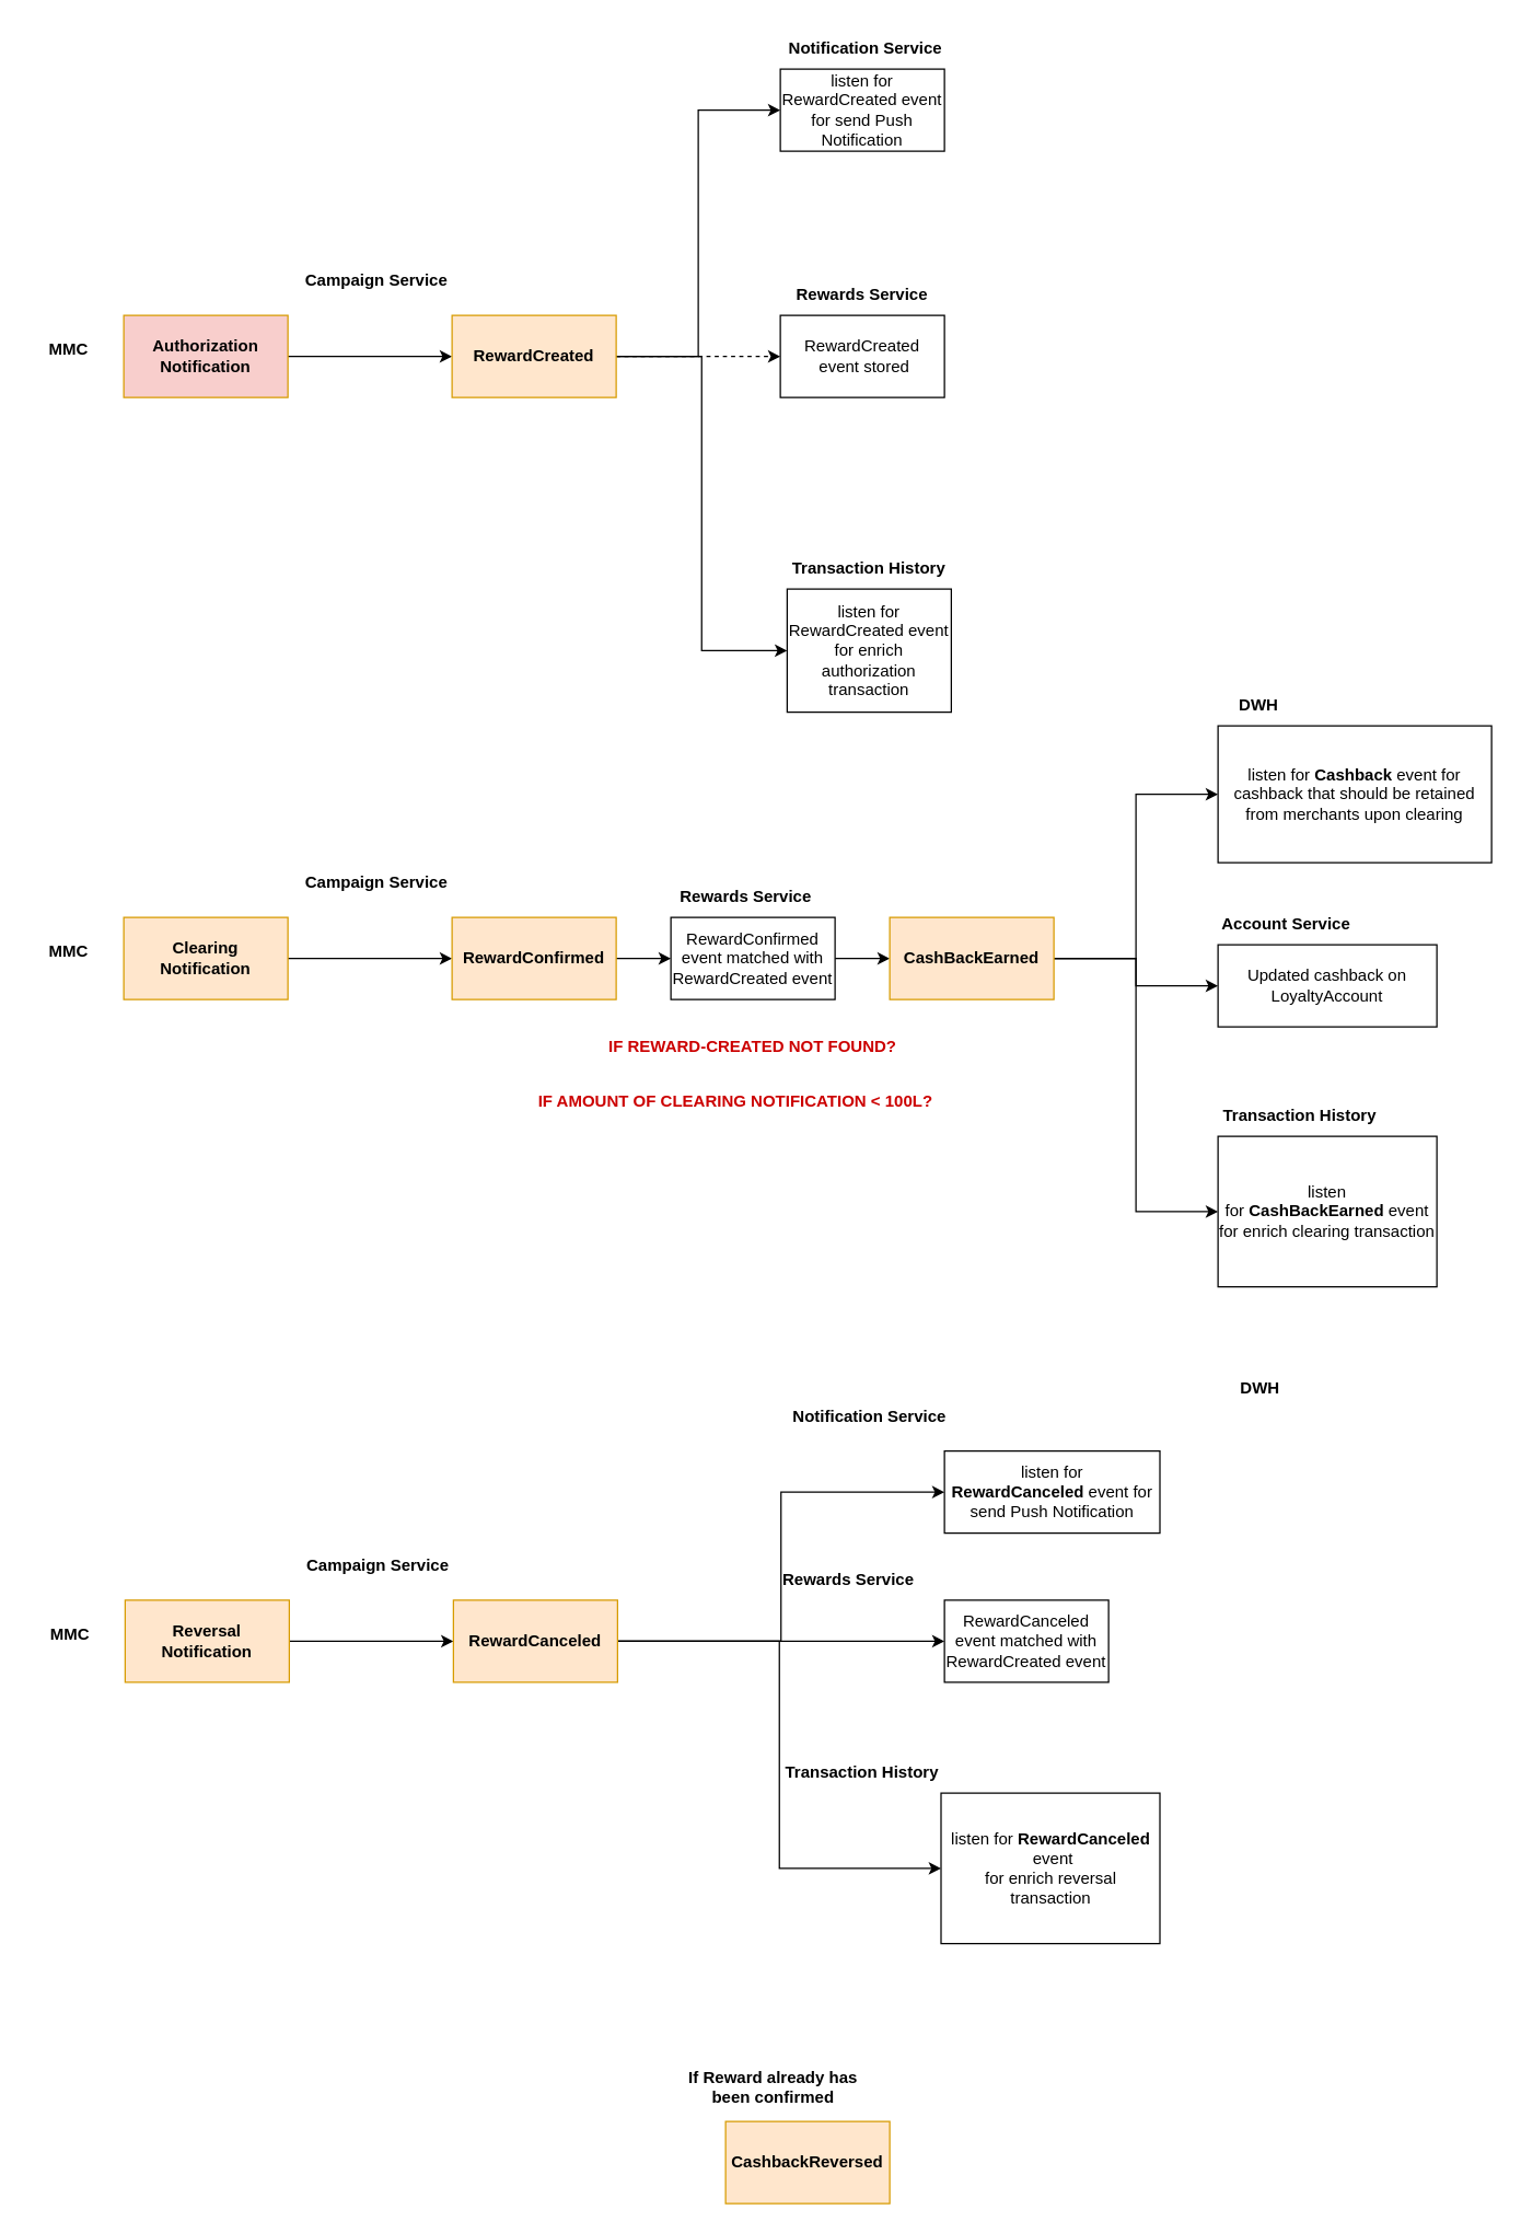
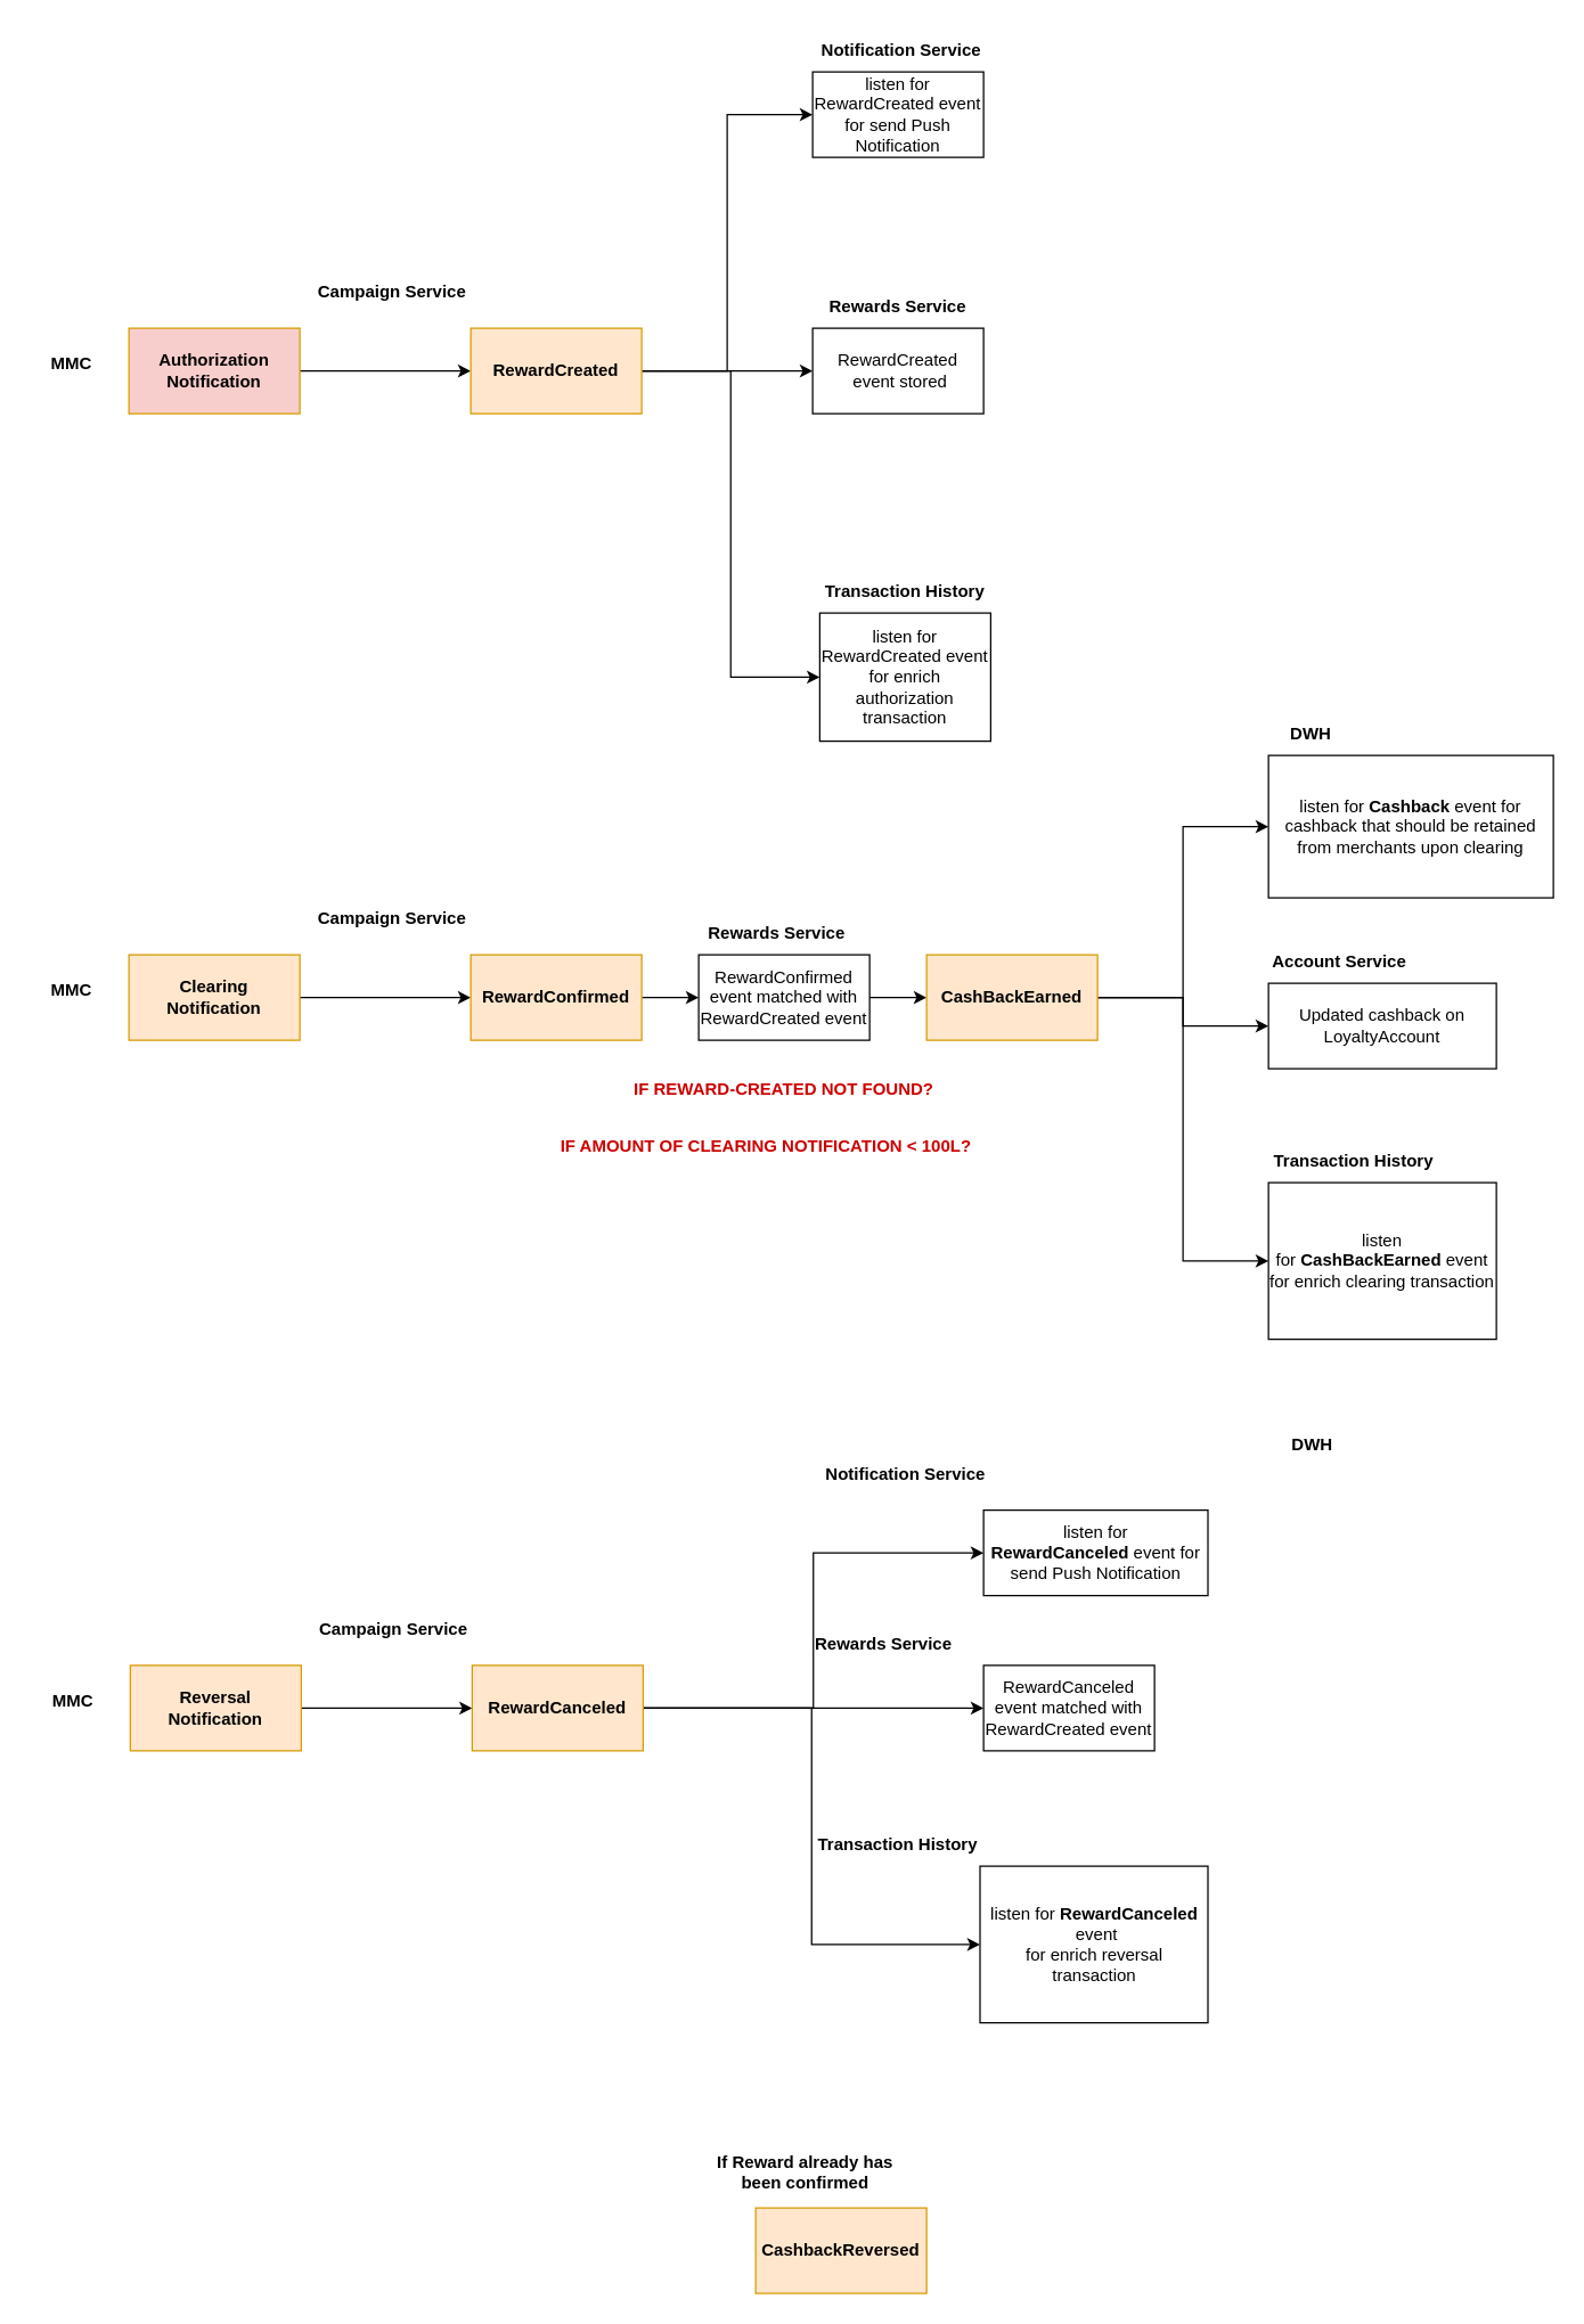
  <mxCell id="0" />
  <mxCell id="1" parent="0" />
  <mxCell id="2" style="edgeStyle=orthogonalEdgeStyle;rounded=0;orthogonalLoop=1;jettySize=auto;html=1;entryX=0;entryY=0.5;entryDx=0;entryDy=0;" edge="1" parent="1" source="3" target="7"><mxGeometry relative="1" as="geometry" /></mxCell>
  <mxCell id="3" value="&lt;b&gt;Authorization&lt;br&gt;Notification&lt;/b&gt;" style="rounded=0;whiteSpace=wrap;html=1;fillColor=#f8cecc;strokeColor=#d79b00;" vertex="1" parent="1"><mxGeometry x="90" y="230" width="120" height="60" as="geometry" /></mxCell>
- <mxCell id="4" style="edgeStyle=orthogonalEdgeStyle;rounded=0;orthogonalLoop=1;jettySize=auto;html=1;entryX=0;entryY=0.5;entryDx=0;entryDy=0;dashed=1;" edge="1" parent="1" source="7" target="9"><mxGeometry relative="1" as="geometry" /></mxCell>
+ <mxCell id="4" style="edgeStyle=orthogonalEdgeStyle;rounded=0;orthogonalLoop=1;jettySize=auto;html=1;entryX=0;entryY=0.5;entryDx=0;entryDy=0;" edge="1" parent="1" source="7" target="9"><mxGeometry relative="1" as="geometry" /></mxCell>
  <mxCell id="5" style="edgeStyle=orthogonalEdgeStyle;rounded=0;orthogonalLoop=1;jettySize=auto;html=1;entryX=0;entryY=0.5;entryDx=0;entryDy=0;" edge="1" parent="1" source="7" target="11"><mxGeometry relative="1" as="geometry" /></mxCell>
  <mxCell id="6" style="edgeStyle=orthogonalEdgeStyle;rounded=0;orthogonalLoop=1;jettySize=auto;html=1;entryX=0;entryY=0.5;entryDx=0;entryDy=0;" edge="1" parent="1" source="7" target="13"><mxGeometry relative="1" as="geometry" /></mxCell>
  <mxCell id="7" value="&lt;b&gt;RewardCreated&lt;/b&gt;" style="rounded=0;whiteSpace=wrap;html=1;fillColor=#ffe6cc;strokeColor=#d79b00;" vertex="1" parent="1"><mxGeometry x="330" y="230" width="120" height="60" as="geometry" /></mxCell>
  <mxCell id="8" value="&lt;b&gt;Campaign Service&lt;/b&gt;" style="text;html=1;strokeColor=none;fillColor=none;align=center;verticalAlign=middle;whiteSpace=wrap;rounded=0;" vertex="1" parent="1"><mxGeometry x="220" y="190" width="110" height="30" as="geometry" /></mxCell>
  <mxCell id="9" value="RewardCreated&lt;br&gt;&amp;nbsp;event stored" style="rounded=0;whiteSpace=wrap;html=1;" vertex="1" parent="1"><mxGeometry x="570" y="230" width="120" height="60" as="geometry" /></mxCell>
  <mxCell id="10" value="&lt;b&gt;Rewards Service&lt;/b&gt;" style="text;html=1;strokeColor=none;fillColor=none;align=center;verticalAlign=middle;whiteSpace=wrap;rounded=0;" vertex="1" parent="1"><mxGeometry x="575" y="200" width="110" height="30" as="geometry" /></mxCell>
  <mxCell id="11" value="listen for RewardCreated event&lt;br&gt;for enrich authorization transaction" style="rounded=0;whiteSpace=wrap;html=1;" vertex="1" parent="1"><mxGeometry x="575" y="430" width="120" height="90" as="geometry" /></mxCell>
  <mxCell id="12" value="&lt;b&gt;Transaction History&lt;/b&gt;" style="text;html=1;strokeColor=none;fillColor=none;align=center;verticalAlign=middle;whiteSpace=wrap;rounded=0;" vertex="1" parent="1"><mxGeometry x="575" y="400" width="120" height="30" as="geometry" /></mxCell>
  <mxCell id="13" value="listen for&lt;br&gt;RewardCreated event for send Push Notification" style="rounded=0;whiteSpace=wrap;html=1;" vertex="1" parent="1"><mxGeometry x="570" y="50" width="120" height="60" as="geometry" /></mxCell>
  <mxCell id="14" style="edgeStyle=orthogonalEdgeStyle;rounded=0;orthogonalLoop=1;jettySize=auto;html=1;entryX=0;entryY=0.5;entryDx=0;entryDy=0;" edge="1" parent="1" source="15" target="19"><mxGeometry relative="1" as="geometry" /></mxCell>
  <mxCell id="15" value="&lt;b&gt;Clearing&lt;br&gt;Notification&lt;/b&gt;" style="rounded=0;whiteSpace=wrap;html=1;fillColor=#ffe6cc;strokeColor=#d79b00;" vertex="1" parent="1"><mxGeometry x="90" y="670" width="120" height="60" as="geometry" /></mxCell>
  <mxCell id="16" value="&lt;b&gt;MMC&lt;/b&gt;" style="text;html=1;strokeColor=none;fillColor=none;align=center;verticalAlign=middle;whiteSpace=wrap;rounded=0;" vertex="1" parent="1"><mxGeometry x="20" y="240" width="60" height="30" as="geometry" /></mxCell>
  <mxCell id="17" value="&lt;b&gt;MMC&lt;/b&gt;" style="text;html=1;strokeColor=none;fillColor=none;align=center;verticalAlign=middle;whiteSpace=wrap;rounded=0;" vertex="1" parent="1"><mxGeometry x="20" y="680" width="60" height="30" as="geometry" /></mxCell>
  <mxCell id="18" style="edgeStyle=orthogonalEdgeStyle;rounded=0;orthogonalLoop=1;jettySize=auto;html=1;entryX=0;entryY=0.5;entryDx=0;entryDy=0;" edge="1" parent="1" source="19" target="22"><mxGeometry relative="1" as="geometry" /></mxCell>
  <mxCell id="19" value="&lt;b&gt;RewardConfirmed&lt;/b&gt;" style="rounded=0;whiteSpace=wrap;html=1;fillColor=#ffe6cc;strokeColor=#d79b00;" vertex="1" parent="1"><mxGeometry x="330" y="670" width="120" height="60" as="geometry" /></mxCell>
  <mxCell id="20" value="&lt;b&gt;Campaign Service&lt;/b&gt;" style="text;html=1;strokeColor=none;fillColor=none;align=center;verticalAlign=middle;whiteSpace=wrap;rounded=0;" vertex="1" parent="1"><mxGeometry x="220" y="630" width="110" height="30" as="geometry" /></mxCell>
  <mxCell id="21" style="edgeStyle=orthogonalEdgeStyle;rounded=0;orthogonalLoop=1;jettySize=auto;html=1;entryX=0;entryY=0.5;entryDx=0;entryDy=0;" edge="1" parent="1" source="22" target="27"><mxGeometry relative="1" as="geometry" /></mxCell>
  <mxCell id="22" value="RewardConfirmed event matched with RewardCreated event" style="rounded=0;whiteSpace=wrap;html=1;" vertex="1" parent="1"><mxGeometry x="490" y="670" width="120" height="60" as="geometry" /></mxCell>
  <mxCell id="23" value="&lt;b&gt;Rewards Service&lt;/b&gt;" style="text;html=1;strokeColor=none;fillColor=none;align=center;verticalAlign=middle;whiteSpace=wrap;rounded=0;" vertex="1" parent="1"><mxGeometry x="490" y="640" width="110" height="30" as="geometry" /></mxCell>
  <mxCell id="24" style="edgeStyle=orthogonalEdgeStyle;rounded=0;orthogonalLoop=1;jettySize=auto;html=1;entryX=0;entryY=0.5;entryDx=0;entryDy=0;" edge="1" parent="1" source="27" target="28"><mxGeometry relative="1" as="geometry" /></mxCell>
  <mxCell id="25" style="edgeStyle=orthogonalEdgeStyle;rounded=0;orthogonalLoop=1;jettySize=auto;html=1;entryX=0;entryY=0.5;entryDx=0;entryDy=0;" edge="1" parent="1" source="27" target="31"><mxGeometry relative="1" as="geometry" /></mxCell>
  <mxCell id="26" style="edgeStyle=orthogonalEdgeStyle;rounded=0;orthogonalLoop=1;jettySize=auto;html=1;entryX=0;entryY=0.5;entryDx=0;entryDy=0;" edge="1" parent="1" source="27" target="33"><mxGeometry relative="1" as="geometry" /></mxCell>
  <mxCell id="27" value="&lt;b&gt;CashBackEarned&lt;/b&gt;" style="rounded=0;whiteSpace=wrap;html=1;fillColor=#ffe6cc;strokeColor=#d79b00;" vertex="1" parent="1"><mxGeometry x="650" y="670" width="120" height="60" as="geometry" /></mxCell>
  <mxCell id="28" value="Updated cashback on LoyaltyAccount" style="rounded=0;whiteSpace=wrap;html=1;" vertex="1" parent="1"><mxGeometry x="890" y="690" width="160" height="60" as="geometry" /></mxCell>
  <mxCell id="29" value="&lt;b&gt;Account Service&lt;/b&gt;" style="text;html=1;strokeColor=none;fillColor=none;align=center;verticalAlign=middle;whiteSpace=wrap;rounded=0;" vertex="1" parent="1"><mxGeometry x="890" y="660" width="100" height="30" as="geometry" /></mxCell>
  <mxCell id="30" value="&lt;b&gt;Notification Service&lt;/b&gt;" style="text;html=1;strokeColor=none;fillColor=none;align=center;verticalAlign=middle;whiteSpace=wrap;rounded=0;" vertex="1" parent="1"><mxGeometry x="570" y="20" width="125" height="30" as="geometry" /></mxCell>
  <mxCell id="31" value="listen for&amp;nbsp;&lt;b style=&quot;border-color: var(--border-color);&quot;&gt;CashBackEarned&amp;nbsp;&lt;/b&gt;event&lt;br&gt;for enrich clearing transaction" style="rounded=0;whiteSpace=wrap;html=1;" vertex="1" parent="1"><mxGeometry x="890" y="830" width="160" height="110" as="geometry" /></mxCell>
  <mxCell id="32" value="&lt;b&gt;Transaction History&lt;/b&gt;" style="text;html=1;strokeColor=none;fillColor=none;align=center;verticalAlign=middle;whiteSpace=wrap;rounded=0;" vertex="1" parent="1"><mxGeometry x="890" y="800" width="120" height="30" as="geometry" /></mxCell>
  <mxCell id="33" value="listen for &lt;b&gt;Cashback &lt;/b&gt;event for&lt;br&gt;cashback that should be retained from merchants upon clearing" style="rounded=0;whiteSpace=wrap;html=1;" vertex="1" parent="1"><mxGeometry x="890" y="530" width="200" height="100" as="geometry" /></mxCell>
  <mxCell id="34" value="&lt;b&gt;DWH&lt;/b&gt;" style="text;html=1;strokeColor=none;fillColor=none;align=center;verticalAlign=middle;whiteSpace=wrap;rounded=0;" vertex="1" parent="1"><mxGeometry x="890" y="500" width="60" height="30" as="geometry" /></mxCell>
  <mxCell id="35" value="&lt;b&gt;&lt;font color=&quot;#cc0000&quot;&gt;IF REWARD-CREATED NOT FOUND?&lt;/font&gt;&lt;/b&gt;" style="text;html=1;strokeColor=none;fillColor=none;align=center;verticalAlign=middle;whiteSpace=wrap;rounded=0;" vertex="1" parent="1"><mxGeometry x="440" y="750" width="220" height="30" as="geometry" /></mxCell>
  <mxCell id="36" style="edgeStyle=orthogonalEdgeStyle;rounded=0;orthogonalLoop=1;jettySize=auto;html=1;entryX=0;entryY=0.5;entryDx=0;entryDy=0;" edge="1" parent="1" source="37" target="42"><mxGeometry relative="1" as="geometry" /></mxCell>
  <mxCell id="37" value="&lt;b&gt;Reversal&lt;br&gt;Notification&lt;/b&gt;" style="rounded=0;whiteSpace=wrap;html=1;fillColor=#ffe6cc;strokeColor=#d79b00;" vertex="1" parent="1"><mxGeometry x="91" y="1169" width="120" height="60" as="geometry" /></mxCell>
  <mxCell id="38" value="&lt;b&gt;MMC&lt;/b&gt;" style="text;html=1;strokeColor=none;fillColor=none;align=center;verticalAlign=middle;whiteSpace=wrap;rounded=0;" vertex="1" parent="1"><mxGeometry x="21" y="1179" width="60" height="30" as="geometry" /></mxCell>
  <mxCell id="39" style="edgeStyle=orthogonalEdgeStyle;rounded=0;orthogonalLoop=1;jettySize=auto;html=1;entryX=0;entryY=0.5;entryDx=0;entryDy=0;" edge="1" parent="1" source="42" target="44"><mxGeometry relative="1" as="geometry" /></mxCell>
  <mxCell id="40" style="edgeStyle=orthogonalEdgeStyle;rounded=0;orthogonalLoop=1;jettySize=auto;html=1;entryX=0;entryY=0.5;entryDx=0;entryDy=0;" edge="1" parent="1" source="42" target="46"><mxGeometry relative="1" as="geometry" /></mxCell>
  <mxCell id="41" style="edgeStyle=orthogonalEdgeStyle;rounded=0;orthogonalLoop=1;jettySize=auto;html=1;entryX=0;entryY=0.5;entryDx=0;entryDy=0;" edge="1" parent="1" source="42" target="50"><mxGeometry relative="1" as="geometry" /></mxCell>
  <mxCell id="42" value="&lt;b&gt;RewardCanceled&lt;/b&gt;" style="rounded=0;whiteSpace=wrap;html=1;fillColor=#ffe6cc;strokeColor=#d79b00;" vertex="1" parent="1"><mxGeometry x="331" y="1169" width="120" height="60" as="geometry" /></mxCell>
  <mxCell id="43" value="&lt;b&gt;Campaign Service&lt;/b&gt;" style="text;html=1;strokeColor=none;fillColor=none;align=center;verticalAlign=middle;whiteSpace=wrap;rounded=0;" vertex="1" parent="1"><mxGeometry x="221" y="1129" width="110" height="30" as="geometry" /></mxCell>
  <mxCell id="44" value="RewardCanceled event matched with RewardCreated event" style="rounded=0;whiteSpace=wrap;html=1;" vertex="1" parent="1"><mxGeometry x="690" y="1169" width="120" height="60" as="geometry" /></mxCell>
  <mxCell id="45" value="&lt;b&gt;Rewards Service&lt;/b&gt;" style="text;html=1;strokeColor=none;fillColor=none;align=center;verticalAlign=middle;whiteSpace=wrap;rounded=0;" vertex="1" parent="1"><mxGeometry x="565" y="1139" width="110" height="30" as="geometry" /></mxCell>
  <mxCell id="46" value="listen for&amp;nbsp;&lt;b style=&quot;border-color: var(--border-color);&quot;&gt;RewardCanceled&lt;/b&gt;&lt;br&gt;&lt;b style=&quot;border-color: var(--border-color);&quot;&gt;&amp;nbsp;&lt;/b&gt;event&lt;br&gt;for enrich reversal transaction" style="rounded=0;whiteSpace=wrap;html=1;" vertex="1" parent="1"><mxGeometry x="687.5" y="1310" width="160" height="110" as="geometry" /></mxCell>
  <mxCell id="47" value="&lt;b&gt;Transaction History&lt;/b&gt;" style="text;html=1;strokeColor=none;fillColor=none;align=center;verticalAlign=middle;whiteSpace=wrap;rounded=0;" vertex="1" parent="1"><mxGeometry x="570" y="1280" width="120" height="30" as="geometry" /></mxCell>
  <mxCell id="48" value="&lt;b&gt;DWH&lt;/b&gt;" style="text;html=1;strokeColor=none;fillColor=none;align=center;verticalAlign=middle;whiteSpace=wrap;rounded=0;" vertex="1" parent="1"><mxGeometry x="891" y="999" width="60" height="30" as="geometry" /></mxCell>
  <mxCell id="49" value="&lt;b&gt;&lt;font color=&quot;#cc0000&quot;&gt;IF AMOUNT OF CLEARING NOTIFICATION &amp;lt; 100L?&lt;/font&gt;&lt;/b&gt;" style="text;html=1;strokeColor=none;fillColor=none;align=center;verticalAlign=middle;whiteSpace=wrap;rounded=0;" vertex="1" parent="1"><mxGeometry x="385" y="790" width="305" height="30" as="geometry" /></mxCell>
  <mxCell id="50" value="listen for&lt;br&gt;&lt;b style=&quot;border-color: var(--border-color);&quot;&gt;RewardCanceled&amp;nbsp;&lt;/b&gt;event for send Push Notification" style="rounded=0;whiteSpace=wrap;html=1;" vertex="1" parent="1"><mxGeometry x="690" y="1060" width="157.5" height="60" as="geometry" /></mxCell>
  <mxCell id="51" value="&lt;b&gt;Notification Service&lt;/b&gt;" style="text;html=1;strokeColor=none;fillColor=none;align=center;verticalAlign=middle;whiteSpace=wrap;rounded=0;" vertex="1" parent="1"><mxGeometry x="572.5" y="1020" width="125" height="30" as="geometry" /></mxCell>
  <mxCell id="52" value="&lt;b&gt;CashbackReversed&lt;/b&gt;" style="rounded=0;whiteSpace=wrap;html=1;fillColor=#ffe6cc;strokeColor=#d79b00;" vertex="1" parent="1"><mxGeometry x="530" y="1550" width="120" height="60" as="geometry" /></mxCell>
  <mxCell id="53" value="&lt;b&gt;If Reward already has been confirmed&lt;/b&gt;" style="text;html=1;strokeColor=none;fillColor=none;align=center;verticalAlign=middle;whiteSpace=wrap;rounded=0;" vertex="1" parent="1"><mxGeometry x="490" y="1510" width="150" height="30" as="geometry" /></mxCell>
